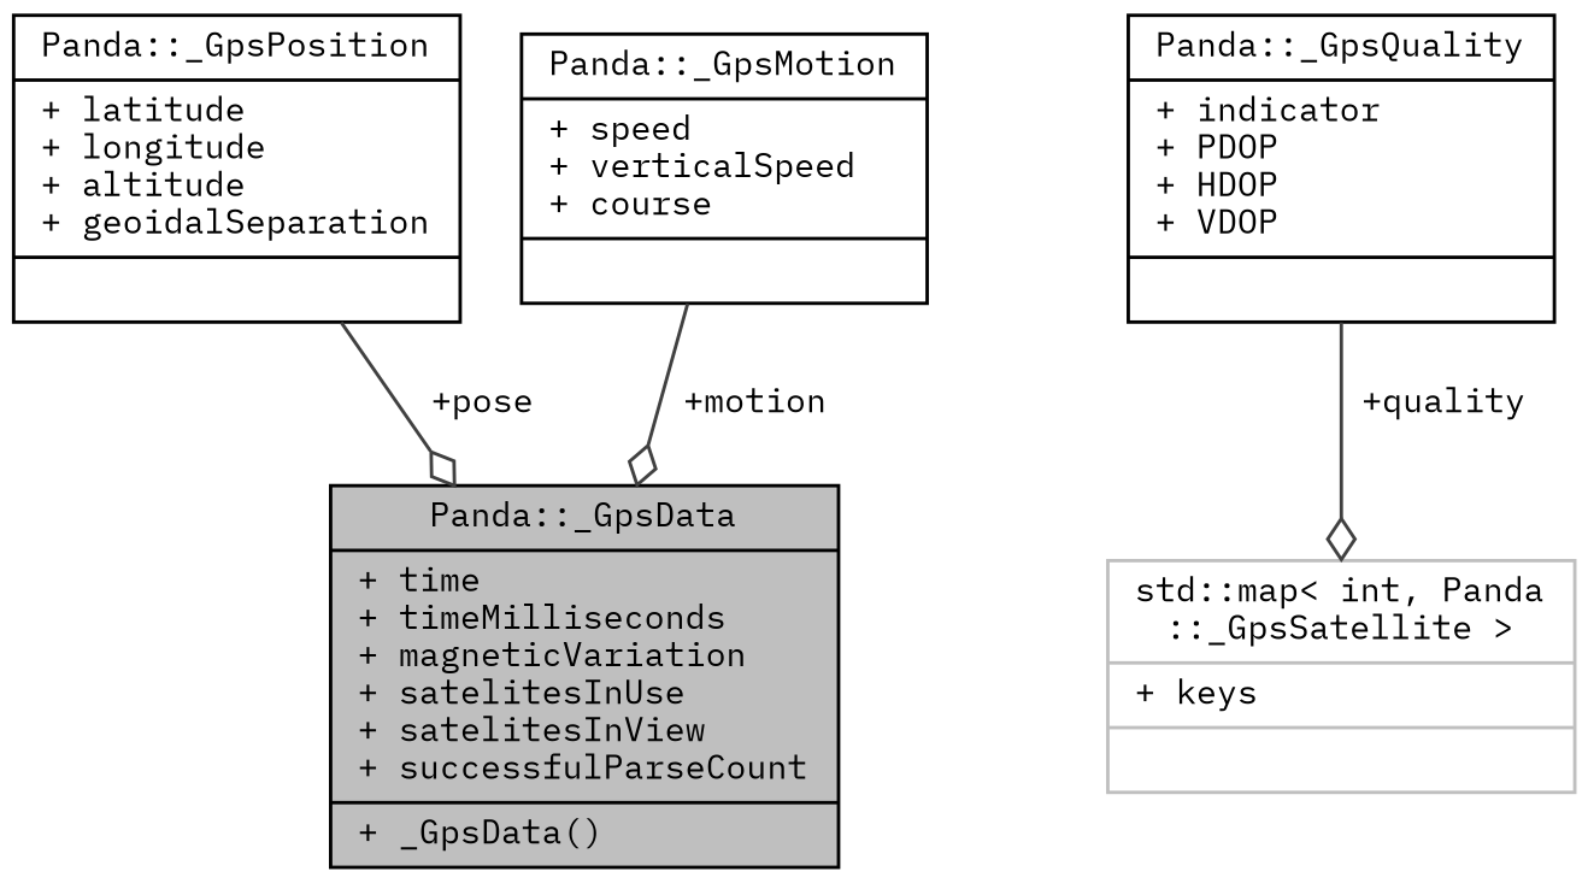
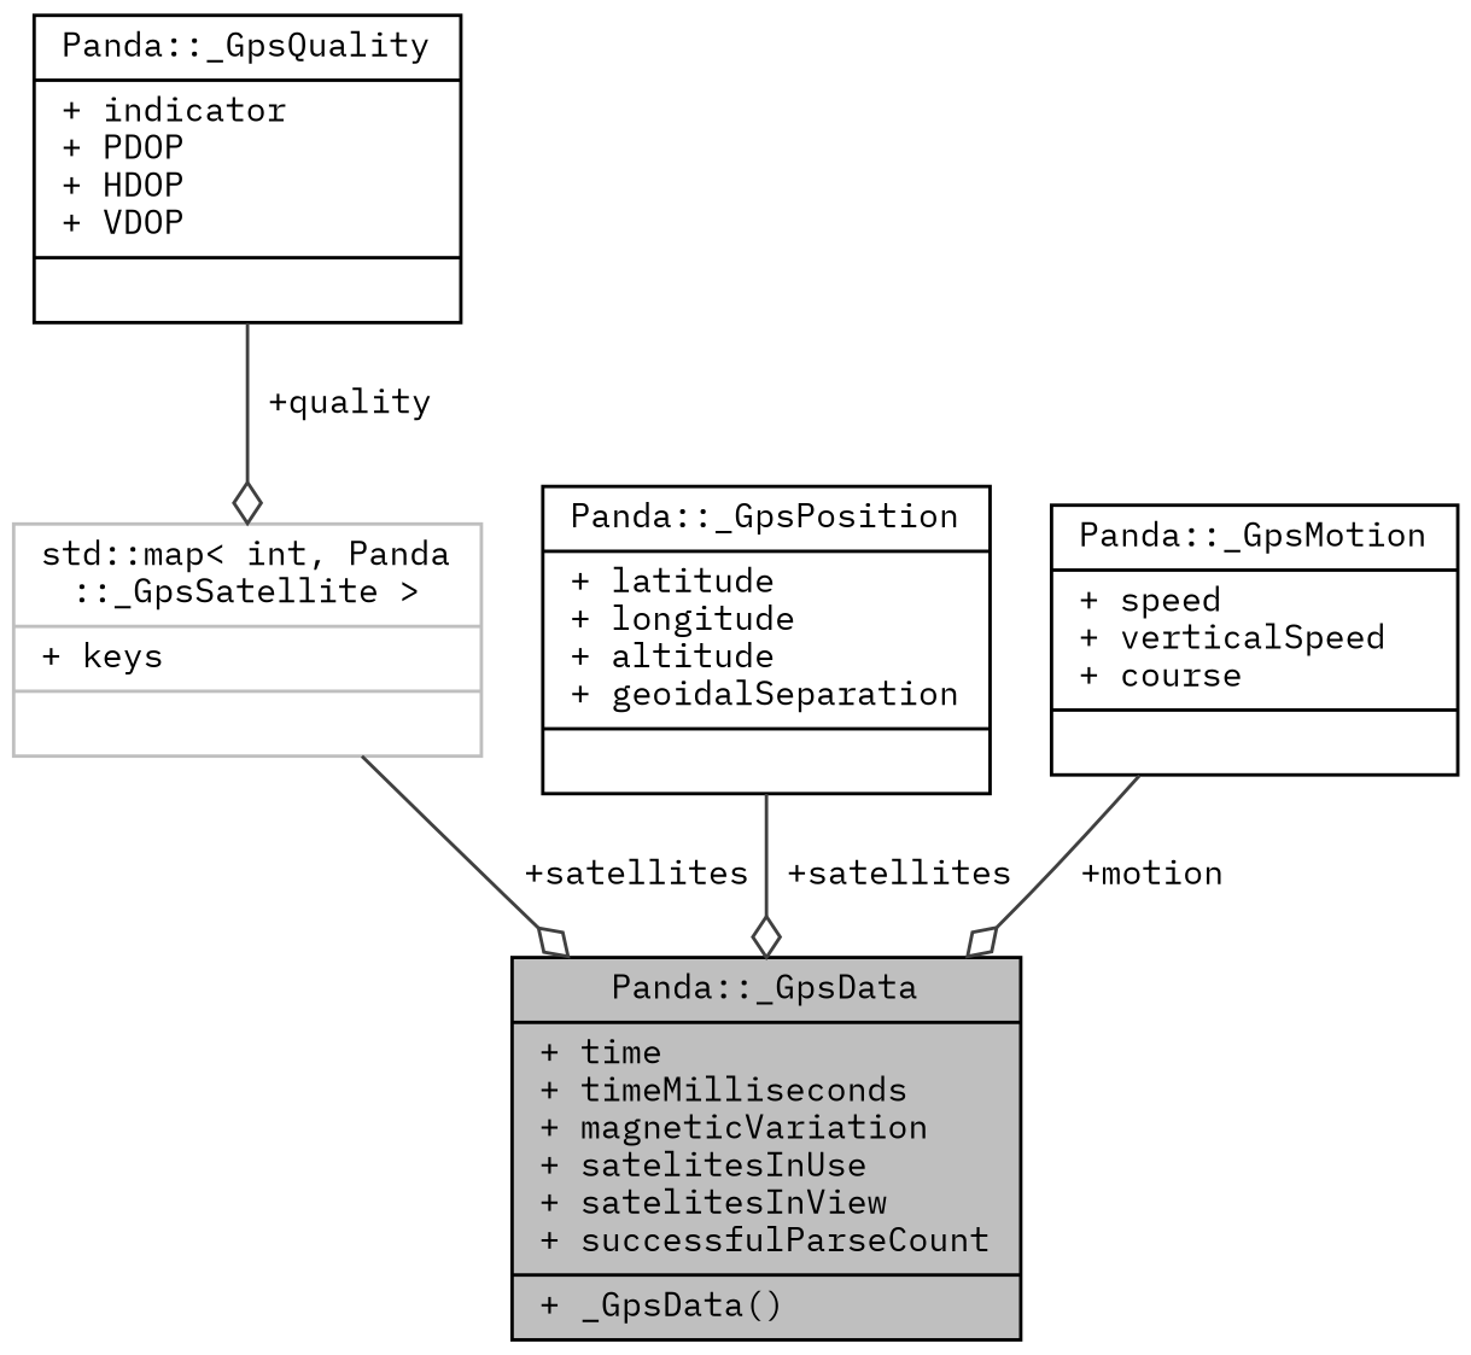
  digraph {
    fontname="IBM Plex Mono"
    node [color=black fillcolor=white fontname="IBM Plex Mono" fontsize=10 shape=record style=filled]
    edge [arrowhead=odiamond color=grey25 fontname="IBM Plex Mono" fontsize=10 labelfontname=Helvetica labelfontsize=10 style=solid]
    n1 [fillcolor=grey75 fontcolor=black height=0.2 label="{Panda::_GpsData\n|+ time\l+ timeMilliseconds\l+ magneticVariation\l+ satelitesInUse\l+ satelitesInView\l+ successfulParseCount\l|+ _GpsData()\l}" width=0.4]
    n2 [height=0.2 label="{Panda::_GpsQuality\n|+ indicator\l+ PDOP\l+ HDOP\l+ VDOP\l|}" width=0.4]
    n3 [color=grey75 height=0.2 label="{std::map\< int, Panda\l::_GpsSatellite \>\n|+ keys\l|}" width=0.4]
    n4 [height=0.2 label="{Panda::_GpsPosition\n|+ latitude\l+ longitude\l+ altitude\l+ geoidalSeparation\l|}" width=0.4]
    n5 [height=0.2 label="{Panda::_GpsMotion\n|+ speed\l+ verticalSpeed\l+ course\l|}" width=0.4]
    n2 -> n3 [label=" +quality"]
-   n4 -> n1 [label=" +pose"]
+   n3 -> n1 [label=" +satellites"]
+   n4 -> n1 [label=" +satellites"]
    n5 -> n1 [label=" +motion"]
  }
